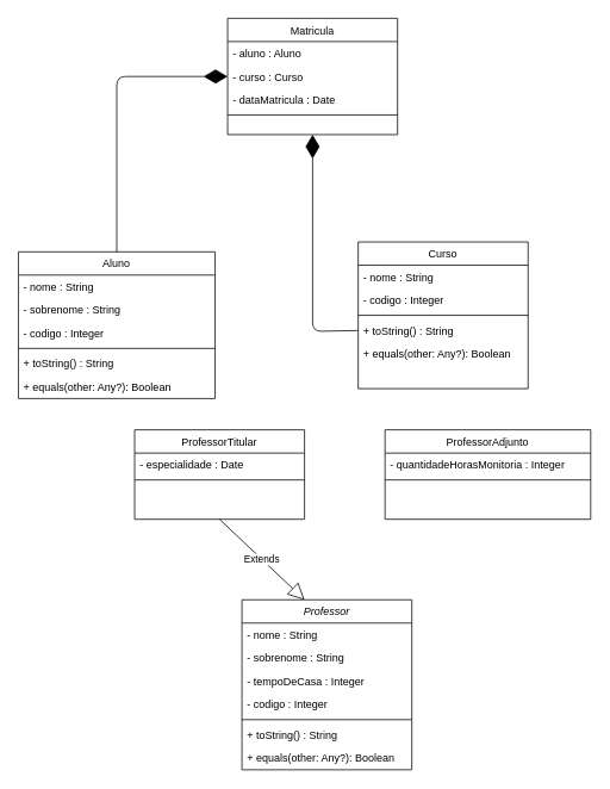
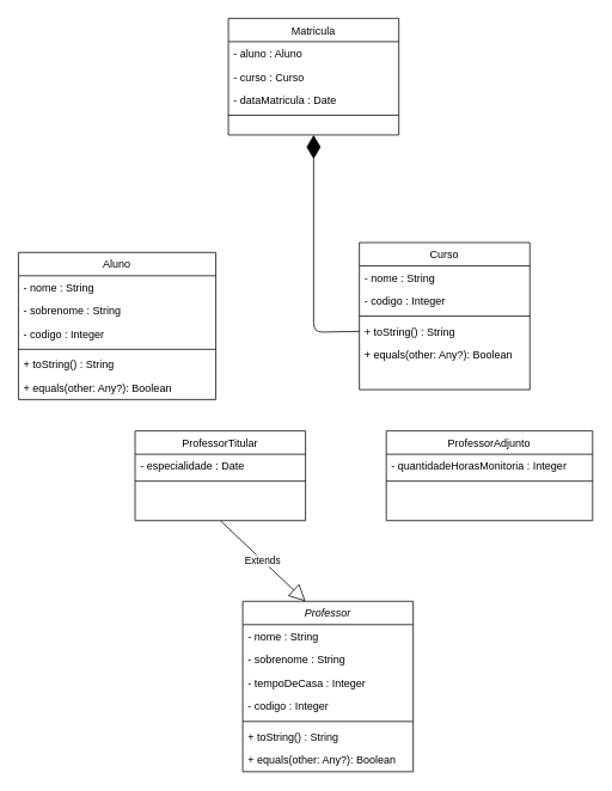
  <mxCell id="0" />
  <mxCell id="1" parent="0" />
  <mxCell id="2" value="Professor" style="swimlane;fontStyle=2;align=center;verticalAlign=top;childLayout=stackLayout;horizontal=1;startSize=26;horizontalStack=0;resizeParent=1;resizeLast=0;collapsible=1;marginBottom=0;rounded=0;shadow=0;strokeWidth=1;" parent="1" vertex="1"><mxGeometry x="270" y="670" width="190" height="190" as="geometry"><mxRectangle x="230" y="140" width="160" height="26" as="alternateBounds" /></mxGeometry></mxCell>
  <mxCell id="3" value="- nome : String" style="text;align=left;verticalAlign=top;spacingLeft=4;spacingRight=4;overflow=hidden;rotatable=0;points=[[0,0.5],[1,0.5]];portConstraint=eastwest;" parent="2" vertex="1"><mxGeometry y="26" width="190" height="26" as="geometry" /></mxCell>
  <mxCell id="4" value="- sobrenome : String" style="text;align=left;verticalAlign=top;spacingLeft=4;spacingRight=4;overflow=hidden;rotatable=0;points=[[0,0.5],[1,0.5]];portConstraint=eastwest;rounded=0;shadow=0;html=0;" parent="2" vertex="1"><mxGeometry y="52" width="190" height="26" as="geometry" /></mxCell>
  <mxCell id="5" value="- tempoDeCasa : Integer" style="text;align=left;verticalAlign=top;spacingLeft=4;spacingRight=4;overflow=hidden;rotatable=0;points=[[0,0.5],[1,0.5]];portConstraint=eastwest;rounded=0;shadow=0;html=0;" parent="2" vertex="1"><mxGeometry y="78" width="190" height="26" as="geometry" /></mxCell>
  <mxCell id="6" value="- codigo : Integer" style="text;align=left;verticalAlign=top;spacingLeft=4;spacingRight=4;overflow=hidden;rotatable=0;points=[[0,0.5],[1,0.5]];portConstraint=eastwest;rounded=0;shadow=0;html=0;" parent="2" vertex="1"><mxGeometry y="104" width="190" height="26" as="geometry" /></mxCell>
  <mxCell id="7" value="" style="line;html=1;strokeWidth=1;align=left;verticalAlign=middle;spacingTop=-1;spacingLeft=3;spacingRight=3;rotatable=0;labelPosition=right;points=[];portConstraint=eastwest;" parent="2" vertex="1"><mxGeometry y="130" width="190" height="8" as="geometry" /></mxCell>
  <mxCell id="8" value="+ toString() : String" style="text;align=left;verticalAlign=top;spacingLeft=4;spacingRight=4;overflow=hidden;rotatable=0;points=[[0,0.5],[1,0.5]];portConstraint=eastwest;" parent="2" vertex="1"><mxGeometry y="138" width="190" height="26" as="geometry" /></mxCell>
  <mxCell id="9" value="+ equals(other: Any?): Boolean" style="text;align=left;verticalAlign=top;spacingLeft=4;spacingRight=4;overflow=hidden;rotatable=0;points=[[0,0.5],[1,0.5]];portConstraint=eastwest;" parent="2" vertex="1"><mxGeometry y="164" width="190" height="26" as="geometry" /></mxCell>
  <mxCell id="10" value="Extends" style="endArrow=block;endSize=16;endFill=0;html=1;exitX=0.5;exitY=1;exitDx=0;exitDy=0;" parent="1" source="14" edge="1"><mxGeometry width="160" relative="1" as="geometry"><mxPoint x="180" y="670" as="sourcePoint" /><mxPoint x="340" y="670" as="targetPoint" /></mxGeometry></mxCell>
  <mxCell id="11" value="ProfessorAdjunto" style="swimlane;fontStyle=0;align=center;verticalAlign=top;childLayout=stackLayout;horizontal=1;startSize=26;horizontalStack=0;resizeParent=1;resizeLast=0;collapsible=1;marginBottom=0;rounded=0;shadow=0;strokeWidth=1;" parent="1" vertex="1"><mxGeometry x="430" y="480" width="230" height="100" as="geometry"><mxRectangle x="230" y="140" width="160" height="26" as="alternateBounds" /></mxGeometry></mxCell>
  <mxCell id="12" value="- quantidadeHorasMonitoria : Integer" style="text;align=left;verticalAlign=top;spacingLeft=4;spacingRight=4;overflow=hidden;rotatable=0;points=[[0,0.5],[1,0.5]];portConstraint=eastwest;" parent="11" vertex="1"><mxGeometry y="26" width="230" height="26" as="geometry" /></mxCell>
  <mxCell id="13" value="" style="line;html=1;strokeWidth=1;align=left;verticalAlign=middle;spacingTop=-1;spacingLeft=3;spacingRight=3;rotatable=0;labelPosition=right;points=[];portConstraint=eastwest;" parent="11" vertex="1"><mxGeometry y="52" width="230" height="8" as="geometry" /></mxCell>
  <mxCell id="14" value="ProfessorTitular" style="swimlane;fontStyle=0;align=center;verticalAlign=top;childLayout=stackLayout;horizontal=1;startSize=26;horizontalStack=0;resizeParent=1;resizeLast=0;collapsible=1;marginBottom=0;rounded=0;shadow=0;strokeWidth=1;" parent="1" vertex="1"><mxGeometry x="150" y="480" width="190" height="100" as="geometry"><mxRectangle x="230" y="140" width="160" height="26" as="alternateBounds" /></mxGeometry></mxCell>
  <mxCell id="15" value="- especialidade : Date" style="text;align=left;verticalAlign=top;spacingLeft=4;spacingRight=4;overflow=hidden;rotatable=0;points=[[0,0.5],[1,0.5]];portConstraint=eastwest;" parent="14" vertex="1"><mxGeometry y="26" width="190" height="26" as="geometry" /></mxCell>
  <mxCell id="16" value="" style="line;html=1;strokeWidth=1;align=left;verticalAlign=middle;spacingTop=-1;spacingLeft=3;spacingRight=3;rotatable=0;labelPosition=right;points=[];portConstraint=eastwest;" parent="14" vertex="1"><mxGeometry y="52" width="190" height="8" as="geometry" /></mxCell>
  <mxCell id="17" value="Matricula" style="swimlane;fontStyle=0;align=center;verticalAlign=top;childLayout=stackLayout;horizontal=1;startSize=26;horizontalStack=0;resizeParent=1;resizeLast=0;collapsible=1;marginBottom=0;rounded=0;shadow=0;strokeWidth=1;" vertex="1" parent="1"><mxGeometry x="254" y="20" width="190" height="130" as="geometry"><mxRectangle x="230" y="140" width="160" height="26" as="alternateBounds" /></mxGeometry></mxCell>
  <mxCell id="18" value="- aluno : Aluno" style="text;align=left;verticalAlign=top;spacingLeft=4;spacingRight=4;overflow=hidden;rotatable=0;points=[[0,0.5],[1,0.5]];portConstraint=eastwest;" vertex="1" parent="17"><mxGeometry y="26" width="190" height="26" as="geometry" /></mxCell>
  <mxCell id="19" value="- curso : Curso" style="text;align=left;verticalAlign=top;spacingLeft=4;spacingRight=4;overflow=hidden;rotatable=0;points=[[0,0.5],[1,0.5]];portConstraint=eastwest;rounded=0;shadow=0;html=0;" vertex="1" parent="17"><mxGeometry y="52" width="190" height="26" as="geometry" /></mxCell>
  <mxCell id="20" value="- dataMatricula : Date" style="text;align=left;verticalAlign=top;spacingLeft=4;spacingRight=4;overflow=hidden;rotatable=0;points=[[0,0.5],[1,0.5]];portConstraint=eastwest;rounded=0;shadow=0;html=0;" vertex="1" parent="17"><mxGeometry y="78" width="190" height="26" as="geometry" /></mxCell>
  <mxCell id="21" value="" style="line;html=1;strokeWidth=1;align=left;verticalAlign=middle;spacingTop=-1;spacingLeft=3;spacingRight=3;rotatable=0;labelPosition=right;points=[];portConstraint=eastwest;" vertex="1" parent="17"><mxGeometry y="104" width="190" height="8" as="geometry" /></mxCell>
  <mxCell id="22" value="Aluno" style="swimlane;fontStyle=0;align=center;verticalAlign=top;childLayout=stackLayout;horizontal=1;startSize=26;horizontalStack=0;resizeParent=1;resizeLast=0;collapsible=1;marginBottom=0;rounded=0;shadow=0;strokeWidth=1;" parent="1" vertex="1"><mxGeometry x="20" y="281" width="220" height="164" as="geometry"><mxRectangle x="230" y="140" width="160" height="26" as="alternateBounds" /></mxGeometry></mxCell>
  <mxCell id="23" value="- nome : String" style="text;align=left;verticalAlign=top;spacingLeft=4;spacingRight=4;overflow=hidden;rotatable=0;points=[[0,0.5],[1,0.5]];portConstraint=eastwest;" parent="22" vertex="1"><mxGeometry y="26" width="220" height="26" as="geometry" /></mxCell>
  <mxCell id="24" value="- sobrenome : String" style="text;align=left;verticalAlign=top;spacingLeft=4;spacingRight=4;overflow=hidden;rotatable=0;points=[[0,0.5],[1,0.5]];portConstraint=eastwest;rounded=0;shadow=0;html=0;" parent="22" vertex="1"><mxGeometry y="52" width="220" height="26" as="geometry" /></mxCell>
  <mxCell id="25" value="- codigo : Integer" style="text;align=left;verticalAlign=top;spacingLeft=4;spacingRight=4;overflow=hidden;rotatable=0;points=[[0,0.5],[1,0.5]];portConstraint=eastwest;rounded=0;shadow=0;html=0;" parent="22" vertex="1"><mxGeometry y="78" width="220" height="26" as="geometry" /></mxCell>
  <mxCell id="26" value="" style="line;html=1;strokeWidth=1;align=left;verticalAlign=middle;spacingTop=-1;spacingLeft=3;spacingRight=3;rotatable=0;labelPosition=right;points=[];portConstraint=eastwest;" parent="22" vertex="1"><mxGeometry y="104" width="220" height="8" as="geometry" /></mxCell>
  <mxCell id="27" value="+ toString() : String" style="text;align=left;verticalAlign=top;spacingLeft=4;spacingRight=4;overflow=hidden;rotatable=0;points=[[0,0.5],[1,0.5]];portConstraint=eastwest;" parent="22" vertex="1"><mxGeometry y="112" width="220" height="26" as="geometry" /></mxCell>
  <mxCell id="28" value="+ equals(other: Any?): Boolean " style="text;align=left;verticalAlign=top;spacingLeft=4;spacingRight=4;overflow=hidden;rotatable=0;points=[[0,0.5],[1,0.5]];portConstraint=eastwest;" parent="22" vertex="1"><mxGeometry y="138" width="220" height="26" as="geometry" /></mxCell>
- <mxCell id="29" value="" style="endArrow=diamondThin;endFill=1;endSize=24;html=1;entryX=0;entryY=0.5;entryDx=0;entryDy=0;exitX=0.5;exitY=0;exitDx=0;exitDy=0;" edge="1" parent="1" source="22" target="19"><mxGeometry width="160" relative="1" as="geometry"><mxPoint x="340" y="360" as="sourcePoint" /><mxPoint x="500" y="360" as="targetPoint" /><Array as="points"><mxPoint x="130" y="85" /></Array></mxGeometry></mxCell>
  <mxCell id="30" value="" style="endArrow=diamondThin;endFill=1;endSize=24;html=1;entryX=0.5;entryY=1;entryDx=0;entryDy=0;exitX=0;exitY=0.5;exitDx=0;exitDy=0;" edge="1" parent="1" source="35" target="17"><mxGeometry width="160" relative="1" as="geometry"><mxPoint x="270" y="330" as="sourcePoint" /><mxPoint x="430" y="330" as="targetPoint" /><Array as="points"><mxPoint x="349" y="370" /></Array></mxGeometry></mxCell>
  <mxCell id="31" value="Curso" style="swimlane;fontStyle=0;align=center;verticalAlign=top;childLayout=stackLayout;horizontal=1;startSize=26;horizontalStack=0;resizeParent=1;resizeLast=0;collapsible=1;marginBottom=0;rounded=0;shadow=0;strokeWidth=1;" parent="1" vertex="1"><mxGeometry x="400" y="270" width="190" height="164" as="geometry"><mxRectangle x="230" y="140" width="160" height="26" as="alternateBounds" /></mxGeometry></mxCell>
  <mxCell id="32" value="- nome : String" style="text;align=left;verticalAlign=top;spacingLeft=4;spacingRight=4;overflow=hidden;rotatable=0;points=[[0,0.5],[1,0.5]];portConstraint=eastwest;" parent="31" vertex="1"><mxGeometry y="26" width="190" height="26" as="geometry" /></mxCell>
  <mxCell id="33" value="- codigo : Integer" style="text;align=left;verticalAlign=top;spacingLeft=4;spacingRight=4;overflow=hidden;rotatable=0;points=[[0,0.5],[1,0.5]];portConstraint=eastwest;rounded=0;shadow=0;html=0;" parent="31" vertex="1"><mxGeometry y="52" width="190" height="26" as="geometry" /></mxCell>
  <mxCell id="34" value="" style="line;html=1;strokeWidth=1;align=left;verticalAlign=middle;spacingTop=-1;spacingLeft=3;spacingRight=3;rotatable=0;labelPosition=right;points=[];portConstraint=eastwest;" parent="31" vertex="1"><mxGeometry y="78" width="190" height="8" as="geometry" /></mxCell>
  <mxCell id="35" value="+ toString() : String" style="text;align=left;verticalAlign=top;spacingLeft=4;spacingRight=4;overflow=hidden;rotatable=0;points=[[0,0.5],[1,0.5]];portConstraint=eastwest;" parent="31" vertex="1"><mxGeometry y="86" width="190" height="26" as="geometry" /></mxCell>
  <mxCell id="36" value="+ equals(other: Any?): Boolean" style="text;align=left;verticalAlign=top;spacingLeft=4;spacingRight=4;overflow=hidden;rotatable=0;points=[[0,0.5],[1,0.5]];portConstraint=eastwest;" parent="31" vertex="1"><mxGeometry y="112" width="190" height="26" as="geometry" /></mxCell>
